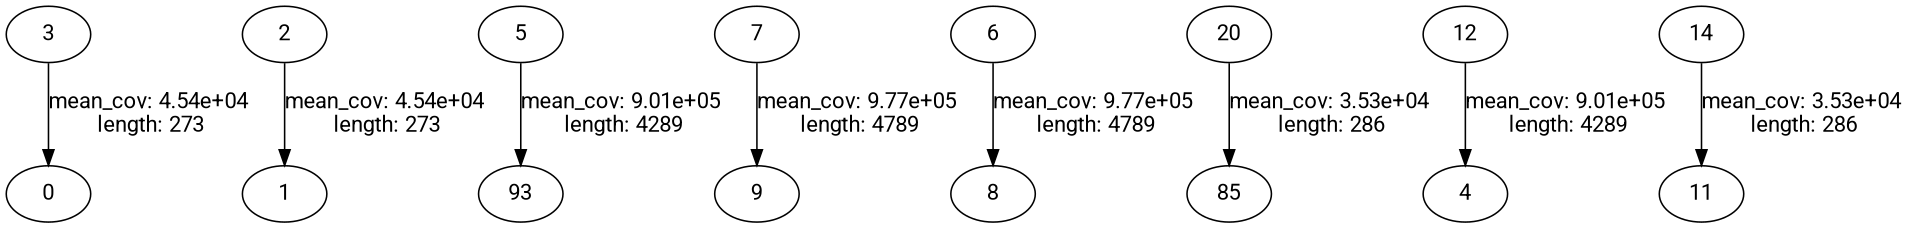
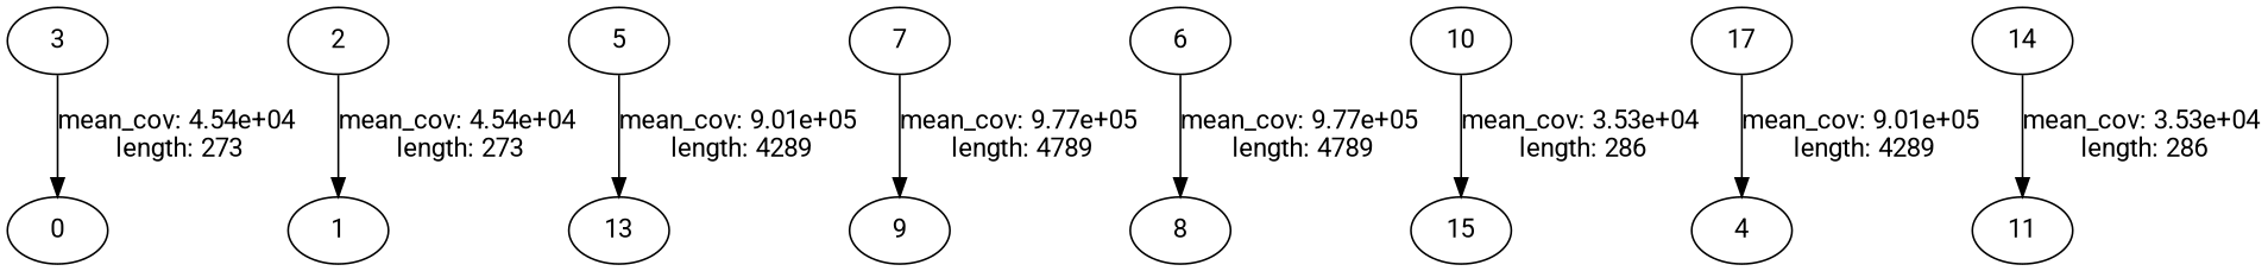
  strict digraph {
    fontname=Roboto
    node [fontname=Roboto]
    edge [fontname=Roboto length=273 mean_cov=166.4102564102564]
    3
    0
    2
    1
    5
-   13 [label=93]
+   13
    7
    9
    6
    8
-   10 [label=20]
-   15 [label=85]
-   12
+   10
+   15
+   12 [label=17]
    4
    14
    11
    3 -> 0 [label="mean_cov: 4.54e+04\n length: 273"]
    2 -> 1 [label="mean_cov: 4.54e+04\n length: 273"]
    5 -> 13 [label="mean_cov: 9.01e+05\n length: 4289" length=4289 mean_cov=210.10701795290277]
    7 -> 9 [label="mean_cov: 9.77e+05\n length: 4789" length=4789 mean_cov=204.03549801628733]
    6 -> 8 [label="mean_cov: 9.77e+05\n length: 4789" length=4789 mean_cov=204.03549801628733]
    10 -> 15 [label="mean_cov: 3.53e+04\n length: 286" length=286 mean_cov=123.48251748251748]
    12 -> 4 [label="mean_cov: 9.01e+05\n length: 4289" length=4289 mean_cov=210.10701795290277]
    14 -> 11 [label="mean_cov: 3.53e+04\n length: 286" length=286 mean_cov=123.48251748251748]
  }
